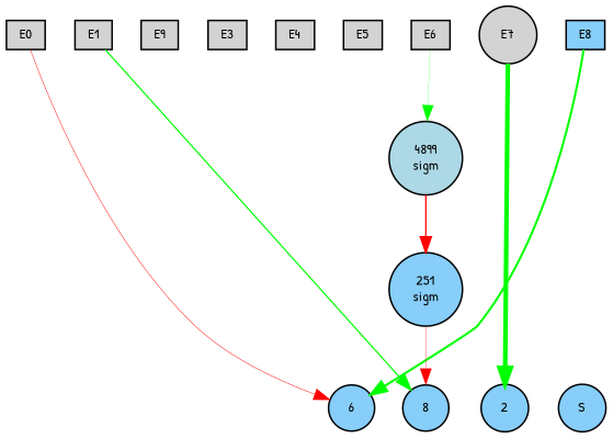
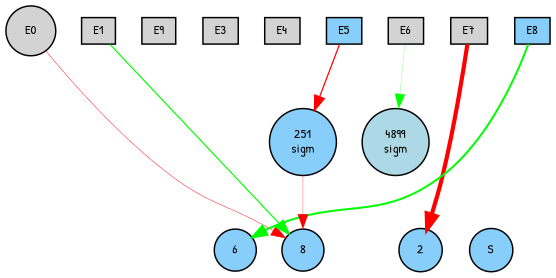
  digraph {
    fontname="Patrick Hand"
    node [fillcolor=lightgray fontname="Patrick Hand" fontsize=9 shape=box style=filled]
    edge [fontname="Patrick Hand" style=invis]
-   E0 [height=0.2 width=0.2]
+   E0 [height=0.2 shape=circle width=0.2]
    E1 [height=0.2 width=0.2]
    n3 [height=0.2 label=E9 width=0.2]
    E3 [height=0.2 width=0.2]
    E4 [height=0.2 width=0.2]
-   E5 [height=0.2 width=0.2]
+   E5 [fillcolor=lightskyblue height=0.2 width=0.2]
    E6 [height=0.2 width=0.2]
-   E7 [height=0.2 shape=circle width=0.2]
+   E7 [height=0.2 width=0.2]
    E8 [fillcolor=lightskyblue height=0.2 width=0.2]
    n10 [fillcolor=lightskyblue height=0.2 label=6 shape=circle width=0.2]
    n11 [fillcolor=lightskyblue height=0.2 label=8 shape=circle width=0.2]
    2 [fillcolor=lightskyblue height=0.2 shape=circle width=0.2]
    S [fillcolor=lightskyblue height=0.2 shape=circle width=0.2]
    n14 [fillcolor=lightblue height=0.2 label="4899\nsigm" shape=circle width=0.2]
    n15 [fillcolor=lightskyblue height=0.2 label="251\nsigm" shape=circle width=0.2]
    subgraph sub_1 {
      rank=source
      E0
      E1
      n3
      E3
      E4
      E5
      E6
      E7
      E8
    }
    subgraph sub_2 {
      rank=sink
      n10
      n11
      2
      S
    }
    E0 -> E1
-   E0 -> n10 [color=red penwidth=0.30047976920265673 style=solid]
+   E0 -> n11 [color=red penwidth=0.30047976920265673 style=solid]
    E1 -> n3
    E1 -> n11 [color=green penwidth=0.7837133238590605 style=solid]
    n3 -> E3
    E3 -> E4
    E4 -> E5
    E5 -> E6
    E6 -> E7
    E6 -> n14 [color=green penwidth=0.14340572012687436 style=solid]
    E7 -> E8
-   E7 -> 2 [color=green penwidth=2.8280814062398223 style=solid]
+   E7 -> 2 [color=red penwidth=2.8280814062398223 style=solid]
    E8 -> n10 [color=green penwidth=1.3599765819280236 style=solid]
    n10 -> n11
    n11 -> 2
    2 -> S
-   n14 -> n15 [color=red penwidth=0.8367765322697924 style=solid]
+   E5 -> n15 [color=red penwidth=0.8367765322697924 style=solid]
    n15 -> n11 [color=red penwidth=0.19683672620052745 style=solid]
  }
